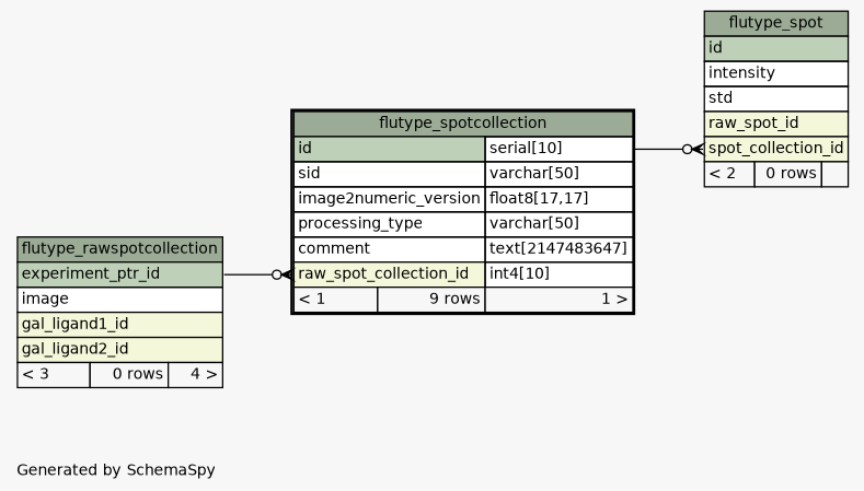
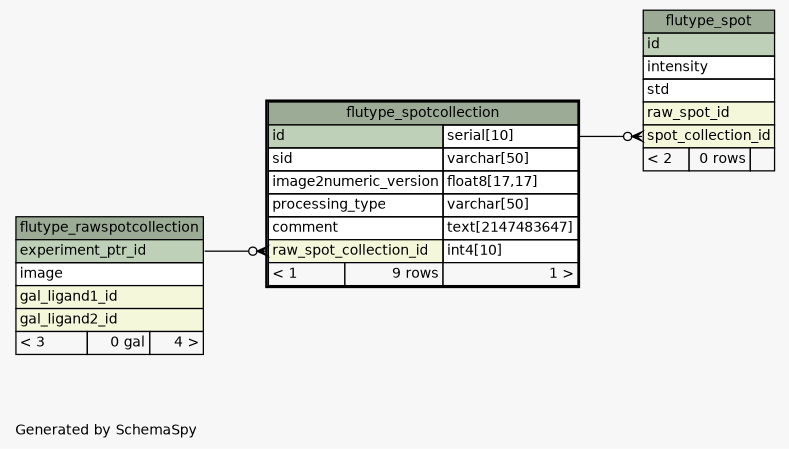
  digraph {
    bgcolor="#f7f7f7"
    fontname=Helvetica
    fontsize=11
    label="\nGenerated by SchemaSpy"
    labeljust=l
    nodesep=0.18
    rankdir=RL
    ranksep=0.46
    node [fontname=Helvetica fontsize=11 shape=plaintext]
    edge [arrowhead=none arrowsize=0.8 arrowtail=crowodot dir=back]
    n1 [label=<     <TABLE BORDER="0" CELLBORDER="1" CELLSPACING="0" BGCOLOR="#ffffff">       <TR><TD COLSPAN="3" BGCOLOR="#9bab96" ALIGN="CENTER">flutype_spot</TD></TR>       <TR><TD PORT="id" COLSPAN="3" BGCOLOR="#bed1b8" ALIGN="LEFT">id</TD></TR>       <TR><TD PORT="intensity" COLSPAN="3" ALIGN="LEFT">intensity</TD></TR>       <TR><TD PORT="std" COLSPAN="3" ALIGN="LEFT">std</TD></TR>       <TR><TD PORT="raw_spot_id" COLSPAN="3" BGCOLOR="#f4f7da" ALIGN="LEFT">raw_spot_id</TD></TR>       <TR><TD PORT="spot_collection_id" COLSPAN="3" BGCOLOR="#f4f7da" ALIGN="LEFT">spot_collection_id</TD></TR>       <TR><TD ALIGN="LEFT" BGCOLOR="#f7f7f7">&lt; 2</TD><TD ALIGN="RIGHT" BGCOLOR="#f7f7f7">0 rows</TD><TD ALIGN="RIGHT" BGCOLOR="#f7f7f7">  </TD></TR>     </TABLE>>]
    n2 [label=<     <TABLE BORDER="2" CELLBORDER="1" CELLSPACING="0" BGCOLOR="#ffffff">       <TR><TD COLSPAN="3" BGCOLOR="#9bab96" ALIGN="CENTER">flutype_spotcollection</TD></TR>       <TR><TD PORT="id" COLSPAN="2" BGCOLOR="#bed1b8" ALIGN="LEFT">id</TD><TD PORT="id.type" ALIGN="LEFT">serial[10]</TD></TR>       <TR><TD PORT="sid" COLSPAN="2" ALIGN="LEFT">sid</TD><TD PORT="sid.type" ALIGN="LEFT">varchar[50]</TD></TR>       <TR><TD PORT="image2numeric_version" COLSPAN="2" ALIGN="LEFT">image2numeric_version</TD><TD PORT="image2numeric_version.type" ALIGN="LEFT">float8[17,17]</TD></TR>       <TR><TD PORT="processing_type" COLSPAN="2" ALIGN="LEFT">processing_type</TD><TD PORT="processing_type.type" ALIGN="LEFT">varchar[50]</TD></TR>       <TR><TD PORT="comment" COLSPAN="2" ALIGN="LEFT">comment</TD><TD PORT="comment.type" ALIGN="LEFT">text[2147483647]</TD></TR>       <TR><TD PORT="raw_spot_collection_id" COLSPAN="2" BGCOLOR="#f4f7da" ALIGN="LEFT">raw_spot_collection_id</TD><TD PORT="raw_spot_collection_id.type" ALIGN="LEFT">int4[10]</TD></TR>       <TR><TD ALIGN="LEFT" BGCOLOR="#f7f7f7">&lt; 1</TD><TD ALIGN="RIGHT" BGCOLOR="#f7f7f7">9 rows</TD><TD ALIGN="RIGHT" BGCOLOR="#f7f7f7">1 &gt;</TD></TR>     </TABLE>>]
-   n3 [label=<     <TABLE BORDER="0" CELLBORDER="1" CELLSPACING="0" BGCOLOR="#ffffff">       <TR><TD COLSPAN="3" BGCOLOR="#9bab96" ALIGN="CENTER">flutype_rawspotcollection</TD></TR>       <TR><TD PORT="experiment_ptr_id" COLSPAN="3" BGCOLOR="#bed1b8" ALIGN="LEFT">experiment_ptr_id</TD></TR>       <TR><TD PORT="image" COLSPAN="3" ALIGN="LEFT">image</TD></TR>       <TR><TD PORT="gal_ligand1_id" COLSPAN="3" BGCOLOR="#f4f7da" ALIGN="LEFT">gal_ligand1_id</TD></TR>       <TR><TD PORT="gal_ligand2_id" COLSPAN="3" BGCOLOR="#f4f7da" ALIGN="LEFT">gal_ligand2_id</TD></TR>       <TR><TD ALIGN="LEFT" BGCOLOR="#f7f7f7">&lt; 3</TD><TD ALIGN="RIGHT" BGCOLOR="#f7f7f7">0 rows</TD><TD ALIGN="RIGHT" BGCOLOR="#f7f7f7">4 &gt;</TD></TR>     </TABLE>>]
+   n3 [label=<     <TABLE BORDER="0" CELLBORDER="1" CELLSPACING="0" BGCOLOR="#ffffff">       <TR><TD COLSPAN="3" BGCOLOR="#9bab96" ALIGN="CENTER">flutype_rawspotcollection</TD></TR>       <TR><TD PORT="experiment_ptr_id" COLSPAN="3" BGCOLOR="#bed1b8" ALIGN="LEFT">experiment_ptr_id</TD></TR>       <TR><TD PORT="image" COLSPAN="3" ALIGN="LEFT">image</TD></TR>       <TR><TD PORT="gal_ligand1_id" COLSPAN="3" BGCOLOR="#f4f7da" ALIGN="LEFT">gal_ligand1_id</TD></TR>       <TR><TD PORT="gal_ligand2_id" COLSPAN="3" BGCOLOR="#f4f7da" ALIGN="LEFT">gal_ligand2_id</TD></TR>       <TR><TD ALIGN="LEFT" BGCOLOR="#f7f7f7">&lt; 3</TD><TD ALIGN="RIGHT" BGCOLOR="#f7f7f7">0 gal</TD><TD ALIGN="RIGHT" BGCOLOR="#f7f7f7">4 &gt;</TD></TR>     </TABLE>>]
    n1 -> n2 [headport="id.type:e" tailport="spot_collection_id:w"]
    n2 -> n3 [headport="experiment_ptr_id:e" tailport="raw_spot_collection_id:w"]
  }
